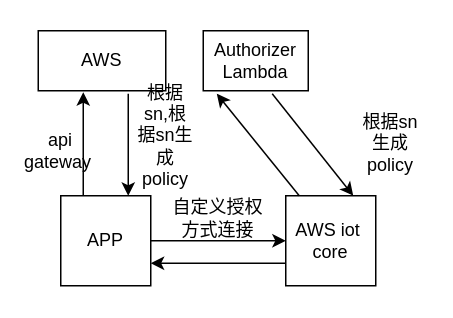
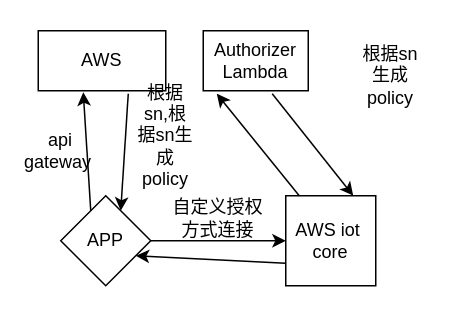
  <mxCell id="0" />
  <mxCell id="1" parent="0" />
- <mxCell id="2" value="APP" style="whiteSpace=wrap;html=1;aspect=fixed;" vertex="1" parent="1"><mxGeometry x="40" y="130" width="60" height="60" as="geometry" /></mxCell>
+ <mxCell id="2" value="APP" style="rhombus;whiteSpace=wrap;html=1;aspect=fixed;" vertex="1" parent="1"><mxGeometry x="40" y="130" width="60" height="60" as="geometry" /></mxCell>
  <mxCell id="3" value="AWS" style="rounded=0;whiteSpace=wrap;html=1;" vertex="1" parent="1"><mxGeometry x="25" y="20" width="85" height="40" as="geometry" /></mxCell>
  <mxCell id="4" value="" style="endArrow=classic;html=1;exitX=0.25;exitY=0;exitDx=0;exitDy=0;entryX=0.353;entryY=1.025;entryDx=0;entryDy=0;entryPerimeter=0;" edge="1" parent="1" source="2" target="3"><mxGeometry width="50" height="50" relative="1" as="geometry"><mxPoint x="70" y="130" as="sourcePoint" /><mxPoint x="55" y="75" as="targetPoint" /></mxGeometry></mxCell>
  <mxCell id="5" value="api gateway&amp;nbsp;" style="text;html=1;strokeColor=none;fillColor=none;align=center;verticalAlign=middle;whiteSpace=wrap;rounded=0;" vertex="1" parent="1"><mxGeometry x="20" y="90" width="40" height="20" as="geometry" /></mxCell>
  <mxCell id="6" value="" style="endArrow=classic;html=1;entryX=0.75;entryY=0;entryDx=0;entryDy=0;" edge="1" parent="1" target="2"><mxGeometry width="50" height="50" relative="1" as="geometry"><mxPoint x="85" y="62" as="sourcePoint" /><mxPoint x="390" y="150" as="targetPoint" /></mxGeometry></mxCell>
  <mxCell id="7" value="根据sn,根据sn生成policy" style="text;html=1;strokeColor=none;fillColor=none;align=center;verticalAlign=middle;whiteSpace=wrap;rounded=0;" vertex="1" parent="1"><mxGeometry x="90" y="80" width="40" height="20" as="geometry" /></mxCell>
  <mxCell id="8" value="AWS iot&amp;nbsp; core" style="whiteSpace=wrap;html=1;aspect=fixed;" vertex="1" parent="1"><mxGeometry x="190" y="130" width="60" height="60" as="geometry" /></mxCell>
  <mxCell id="9" value="" style="endArrow=classic;html=1;exitX=1;exitY=0.5;exitDx=0;exitDy=0;entryX=0;entryY=0.5;entryDx=0;entryDy=0;" edge="1" parent="1" source="2" target="8"><mxGeometry width="50" height="50" relative="1" as="geometry"><mxPoint x="340" y="190" as="sourcePoint" /><mxPoint x="390" y="140" as="targetPoint" /></mxGeometry></mxCell>
  <mxCell id="10" value="Authorizer Lambda" style="rounded=0;whiteSpace=wrap;html=1;" vertex="1" parent="1"><mxGeometry x="135" y="20" width="70" height="40" as="geometry" /></mxCell>
  <mxCell id="11" value="" style="endArrow=classic;html=1;entryX=0.129;entryY=1.05;entryDx=0;entryDy=0;entryPerimeter=0;" edge="1" parent="1" target="10"><mxGeometry width="50" height="50" relative="1" as="geometry"><mxPoint x="199" y="130" as="sourcePoint" /><mxPoint x="250" y="120" as="targetPoint" /></mxGeometry></mxCell>
  <mxCell id="12" value="" style="endArrow=classic;html=1;exitX=0.657;exitY=1.05;exitDx=0;exitDy=0;exitPerimeter=0;entryX=0.75;entryY=0;entryDx=0;entryDy=0;" edge="1" parent="1" source="10" target="8"><mxGeometry width="50" height="50" relative="1" as="geometry"><mxPoint x="340" y="160" as="sourcePoint" /><mxPoint x="228" y="132" as="targetPoint" /></mxGeometry></mxCell>
- <mxCell id="13" value="根据sn生成policy" style="text;html=1;strokeColor=none;fillColor=none;align=center;verticalAlign=middle;whiteSpace=wrap;rounded=0;" vertex="1" parent="1"><mxGeometry x="240" y="70" width="40" height="50" as="geometry" /></mxCell>
+ <mxCell id="13" value="根据sn生成policy" style="text;html=1;strokeColor=none;fillColor=none;align=center;verticalAlign=middle;whiteSpace=wrap;rounded=0;" vertex="1" parent="1"><mxGeometry x="240" y="25" width="40" height="50" as="geometry" /></mxCell>
  <mxCell id="14" value="" style="endArrow=classic;html=1;exitX=0;exitY=0.75;exitDx=0;exitDy=0;entryX=1;entryY=0.75;entryDx=0;entryDy=0;" edge="1" parent="1" source="8" target="2"><mxGeometry width="50" height="50" relative="1" as="geometry"><mxPoint x="150" y="270" as="sourcePoint" /><mxPoint x="200" y="220" as="targetPoint" /><Array as="points" /></mxGeometry></mxCell>
  <mxCell id="15" value="自定义授权方式连接" style="text;html=1;strokeColor=none;fillColor=none;align=center;verticalAlign=middle;whiteSpace=wrap;rounded=0;" vertex="1" parent="1"><mxGeometry x="110" y="130" width="70" height="30" as="geometry" /></mxCell>
